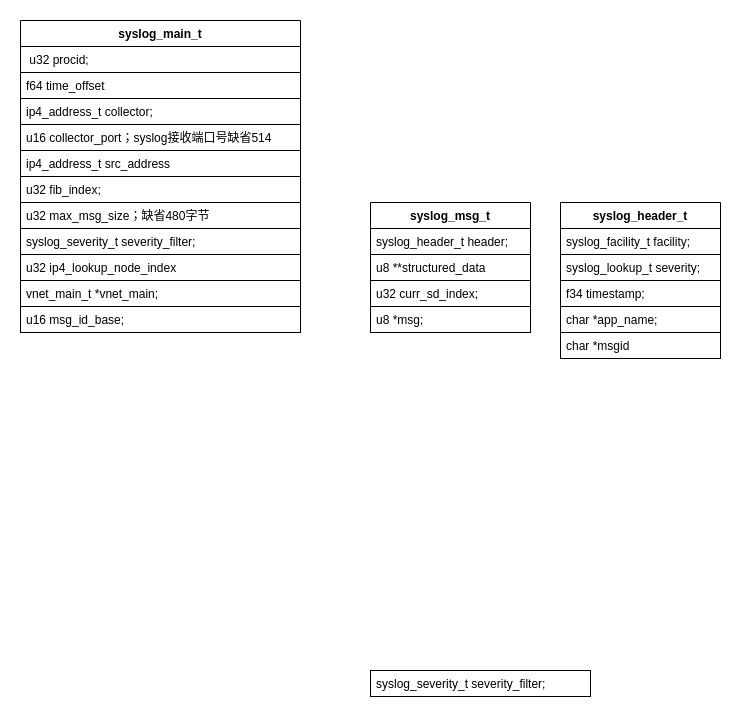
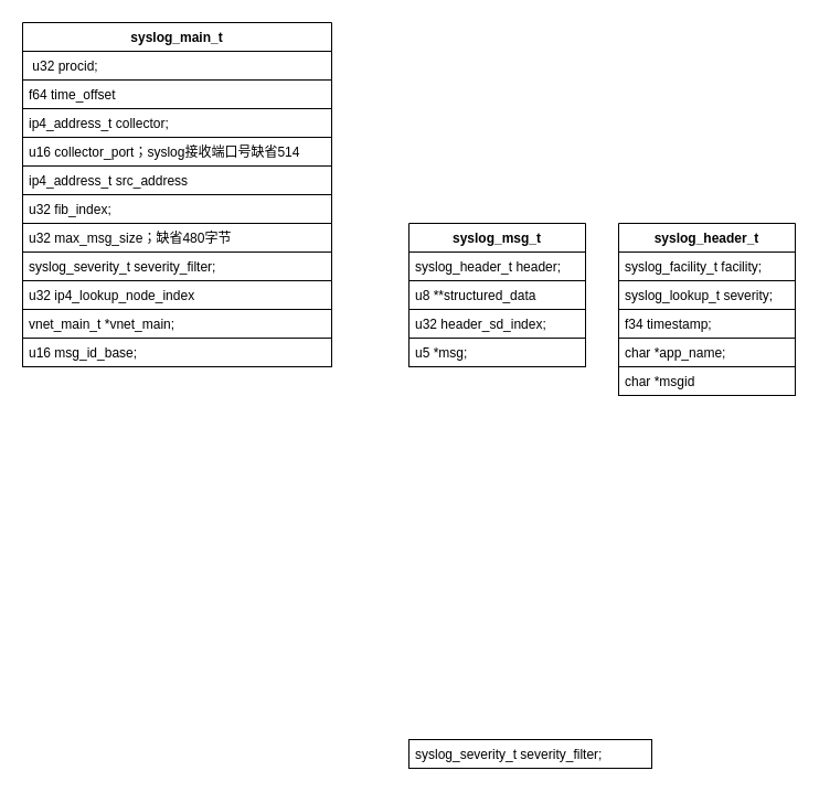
  <mxCell id="0" />
  <mxCell id="1" parent="0" />
  <mxCell id="2" value="syslog_main_t" style="swimlane;fontStyle=1;align=center;verticalAlign=top;childLayout=stackLayout;horizontal=1;startSize=26;horizontalStack=0;resizeParent=1;resizeParentMax=0;resizeLast=0;collapsible=1;marginBottom=0;strokeColor=default;" parent="1" vertex="1"><mxGeometry x="20" y="20" width="280" height="312" as="geometry" /></mxCell>
  <mxCell id="3" value=" u32 procid;" style="text;strokeColor=default;fillColor=none;align=left;verticalAlign=top;spacingLeft=4;spacingRight=4;overflow=hidden;rotatable=0;points=[[0,0.5],[1,0.5]];portConstraint=eastwest;" parent="2" vertex="1"><mxGeometry y="26" width="280" height="26" as="geometry" /></mxCell>
  <mxCell id="4" value="f64 time_offset" style="text;strokeColor=default;fillColor=none;align=left;verticalAlign=top;spacingLeft=4;spacingRight=4;overflow=hidden;rotatable=0;points=[[0,0.5],[1,0.5]];portConstraint=eastwest;" parent="2" vertex="1"><mxGeometry y="52" width="280" height="26" as="geometry" /></mxCell>
  <mxCell id="5" value="ip4_address_t collector;" style="text;strokeColor=default;fillColor=none;align=left;verticalAlign=top;spacingLeft=4;spacingRight=4;overflow=hidden;rotatable=0;points=[[0,0.5],[1,0.5]];portConstraint=eastwest;" parent="2" vertex="1"><mxGeometry y="78" width="280" height="26" as="geometry" /></mxCell>
  <mxCell id="6" value="u16 collector_port；syslog接收端口号缺省514" style="text;strokeColor=default;fillColor=none;align=left;verticalAlign=top;spacingLeft=4;spacingRight=4;overflow=hidden;rotatable=0;points=[[0,0.5],[1,0.5]];portConstraint=eastwest;" parent="2" vertex="1"><mxGeometry y="104" width="280" height="26" as="geometry" /></mxCell>
  <mxCell id="7" value="ip4_address_t src_address" style="text;strokeColor=default;fillColor=none;align=left;verticalAlign=top;spacingLeft=4;spacingRight=4;overflow=hidden;rotatable=0;points=[[0,0.5],[1,0.5]];portConstraint=eastwest;" parent="2" vertex="1"><mxGeometry y="130" width="280" height="26" as="geometry" /></mxCell>
  <mxCell id="8" value="u32 fib_index;" style="text;strokeColor=default;fillColor=none;align=left;verticalAlign=top;spacingLeft=4;spacingRight=4;overflow=hidden;rotatable=0;points=[[0,0.5],[1,0.5]];portConstraint=eastwest;" parent="2" vertex="1"><mxGeometry y="156" width="280" height="26" as="geometry" /></mxCell>
  <mxCell id="9" value="u32 max_msg_size；缺省480字节" style="text;strokeColor=default;fillColor=none;align=left;verticalAlign=top;spacingLeft=4;spacingRight=4;overflow=hidden;rotatable=0;points=[[0,0.5],[1,0.5]];portConstraint=eastwest;" parent="2" vertex="1"><mxGeometry y="182" width="280" height="26" as="geometry" /></mxCell>
  <mxCell id="10" value="syslog_severity_t severity_filter;" style="text;strokeColor=default;fillColor=none;align=left;verticalAlign=top;spacingLeft=4;spacingRight=4;overflow=hidden;rotatable=0;points=[[0,0.5],[1,0.5]];portConstraint=eastwest;" parent="2" vertex="1"><mxGeometry y="208" width="280" height="26" as="geometry" /></mxCell>
  <mxCell id="11" value="u32 ip4_lookup_node_index" style="text;strokeColor=default;fillColor=none;align=left;verticalAlign=top;spacingLeft=4;spacingRight=4;overflow=hidden;rotatable=0;points=[[0,0.5],[1,0.5]];portConstraint=eastwest;" parent="2" vertex="1"><mxGeometry y="234" width="280" height="26" as="geometry" /></mxCell>
  <mxCell id="12" value="vnet_main_t *vnet_main;" style="text;strokeColor=default;fillColor=none;align=left;verticalAlign=top;spacingLeft=4;spacingRight=4;overflow=hidden;rotatable=0;points=[[0,0.5],[1,0.5]];portConstraint=eastwest;" parent="2" vertex="1"><mxGeometry y="260" width="280" height="26" as="geometry" /></mxCell>
  <mxCell id="13" value="u16 msg_id_base;" style="text;strokeColor=default;fillColor=none;align=left;verticalAlign=top;spacingLeft=4;spacingRight=4;overflow=hidden;rotatable=0;points=[[0,0.5],[1,0.5]];portConstraint=eastwest;" parent="2" vertex="1"><mxGeometry y="286" width="280" height="26" as="geometry" /></mxCell>
  <mxCell id="14" value="syslog_severity_t severity_filter;" style="text;strokeColor=default;fillColor=none;align=left;verticalAlign=top;spacingLeft=4;spacingRight=4;overflow=hidden;rotatable=0;points=[[0,0.5],[1,0.5]];portConstraint=eastwest;" parent="1" vertex="1"><mxGeometry x="370" y="670" width="220" height="26" as="geometry" /></mxCell>
  <mxCell id="15" value="syslog_msg_t" style="swimlane;fontStyle=1;align=center;verticalAlign=top;childLayout=stackLayout;horizontal=1;startSize=26;horizontalStack=0;resizeParent=1;resizeParentMax=0;resizeLast=0;collapsible=1;marginBottom=0;strokeColor=default;" parent="1" vertex="1"><mxGeometry x="370" y="202" width="160" height="130" as="geometry" /></mxCell>
  <mxCell id="16" value="syslog_header_t header;" style="text;strokeColor=default;fillColor=none;align=left;verticalAlign=top;spacingLeft=4;spacingRight=4;overflow=hidden;rotatable=0;points=[[0,0.5],[1,0.5]];portConstraint=eastwest;" parent="15" vertex="1"><mxGeometry y="26" width="160" height="26" as="geometry" /></mxCell>
  <mxCell id="17" value="u8 **structured_data" style="text;strokeColor=default;fillColor=none;align=left;verticalAlign=top;spacingLeft=4;spacingRight=4;overflow=hidden;rotatable=0;points=[[0,0.5],[1,0.5]];portConstraint=eastwest;" parent="15" vertex="1"><mxGeometry y="52" width="160" height="26" as="geometry" /></mxCell>
- <mxCell id="18" value="u32 curr_sd_index;" style="text;strokeColor=default;fillColor=none;align=left;verticalAlign=top;spacingLeft=4;spacingRight=4;overflow=hidden;rotatable=0;points=[[0,0.5],[1,0.5]];portConstraint=eastwest;" parent="15" vertex="1"><mxGeometry y="78" width="160" height="26" as="geometry" /></mxCell>
- <mxCell id="19" value="u8 *msg;" style="text;strokeColor=default;fillColor=none;align=left;verticalAlign=top;spacingLeft=4;spacingRight=4;overflow=hidden;rotatable=0;points=[[0,0.5],[1,0.5]];portConstraint=eastwest;" parent="15" vertex="1"><mxGeometry y="104" width="160" height="26" as="geometry" /></mxCell>
+ <mxCell id="18" value="u32 header_sd_index;" style="text;strokeColor=default;fillColor=none;align=left;verticalAlign=top;spacingLeft=4;spacingRight=4;overflow=hidden;rotatable=0;points=[[0,0.5],[1,0.5]];portConstraint=eastwest;" parent="15" vertex="1"><mxGeometry y="78" width="160" height="26" as="geometry" /></mxCell>
+ <mxCell id="19" value="u5 *msg;" style="text;strokeColor=default;fillColor=none;align=left;verticalAlign=top;spacingLeft=4;spacingRight=4;overflow=hidden;rotatable=0;points=[[0,0.5],[1,0.5]];portConstraint=eastwest;" parent="15" vertex="1"><mxGeometry y="104" width="160" height="26" as="geometry" /></mxCell>
  <mxCell id="20" value="syslog_header_t" style="swimlane;fontStyle=1;align=center;verticalAlign=top;childLayout=stackLayout;horizontal=1;startSize=26;horizontalStack=0;resizeParent=1;resizeParentMax=0;resizeLast=0;collapsible=1;marginBottom=0;strokeColor=default;" parent="1" vertex="1"><mxGeometry x="560" y="202" width="160" height="156" as="geometry" /></mxCell>
  <mxCell id="21" value="syslog_facility_t facility;" style="text;strokeColor=default;fillColor=none;align=left;verticalAlign=top;spacingLeft=4;spacingRight=4;overflow=hidden;rotatable=0;points=[[0,0.5],[1,0.5]];portConstraint=eastwest;" parent="20" vertex="1"><mxGeometry y="26" width="160" height="26" as="geometry" /></mxCell>
  <mxCell id="22" value="syslog_lookup_t severity;" style="text;strokeColor=default;fillColor=none;align=left;verticalAlign=top;spacingLeft=4;spacingRight=4;overflow=hidden;rotatable=0;points=[[0,0.5],[1,0.5]];portConstraint=eastwest;" parent="20" vertex="1"><mxGeometry y="52" width="160" height="26" as="geometry" /></mxCell>
  <mxCell id="23" value="f34 timestamp;" style="text;strokeColor=default;fillColor=none;align=left;verticalAlign=top;spacingLeft=4;spacingRight=4;overflow=hidden;rotatable=0;points=[[0,0.5],[1,0.5]];portConstraint=eastwest;" parent="20" vertex="1"><mxGeometry y="78" width="160" height="26" as="geometry" /></mxCell>
  <mxCell id="24" value="char *app_name;" style="text;strokeColor=default;fillColor=none;align=left;verticalAlign=top;spacingLeft=4;spacingRight=4;overflow=hidden;rotatable=0;points=[[0,0.5],[1,0.5]];portConstraint=eastwest;" parent="20" vertex="1"><mxGeometry y="104" width="160" height="26" as="geometry" /></mxCell>
  <mxCell id="25" value="char *msgid" style="text;strokeColor=default;fillColor=none;align=left;verticalAlign=top;spacingLeft=4;spacingRight=4;overflow=hidden;rotatable=0;points=[[0,0.5],[1,0.5]];portConstraint=eastwest;" parent="20" vertex="1"><mxGeometry y="130" width="160" height="26" as="geometry" /></mxCell>
